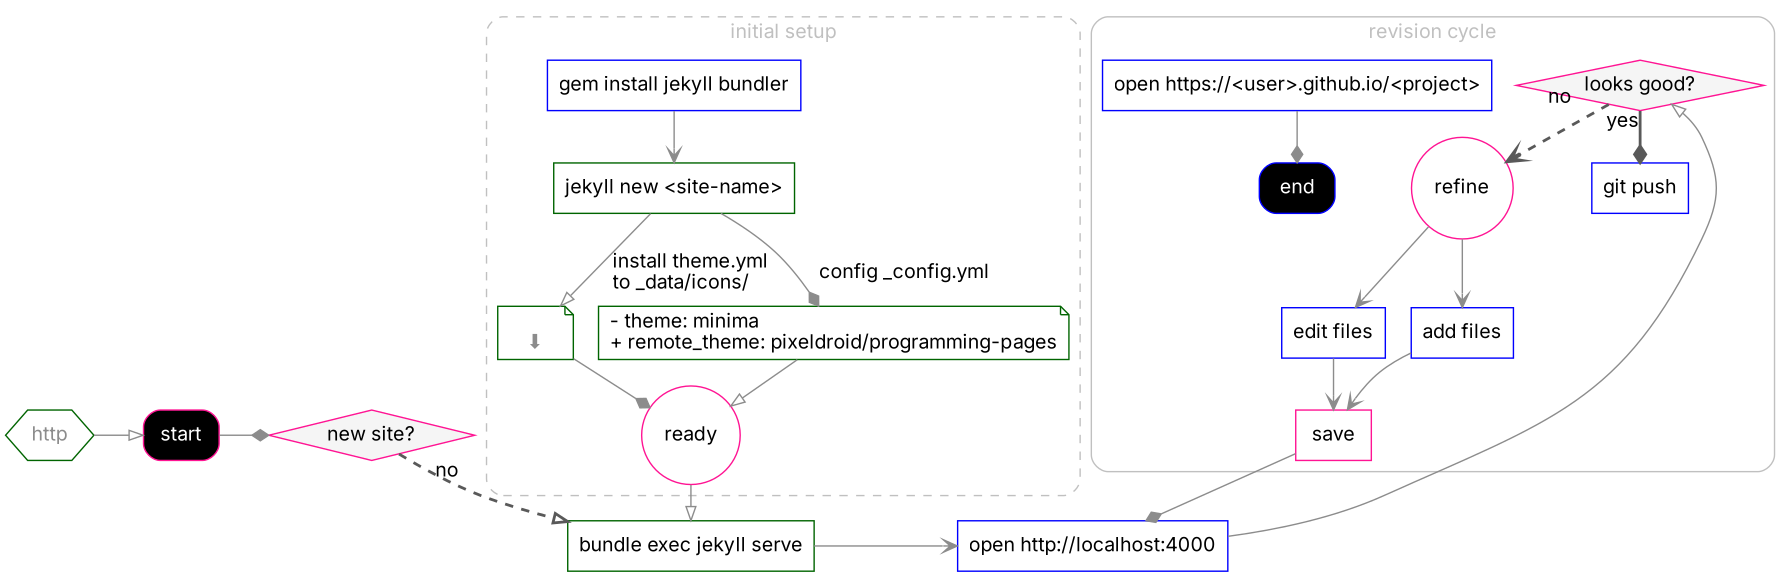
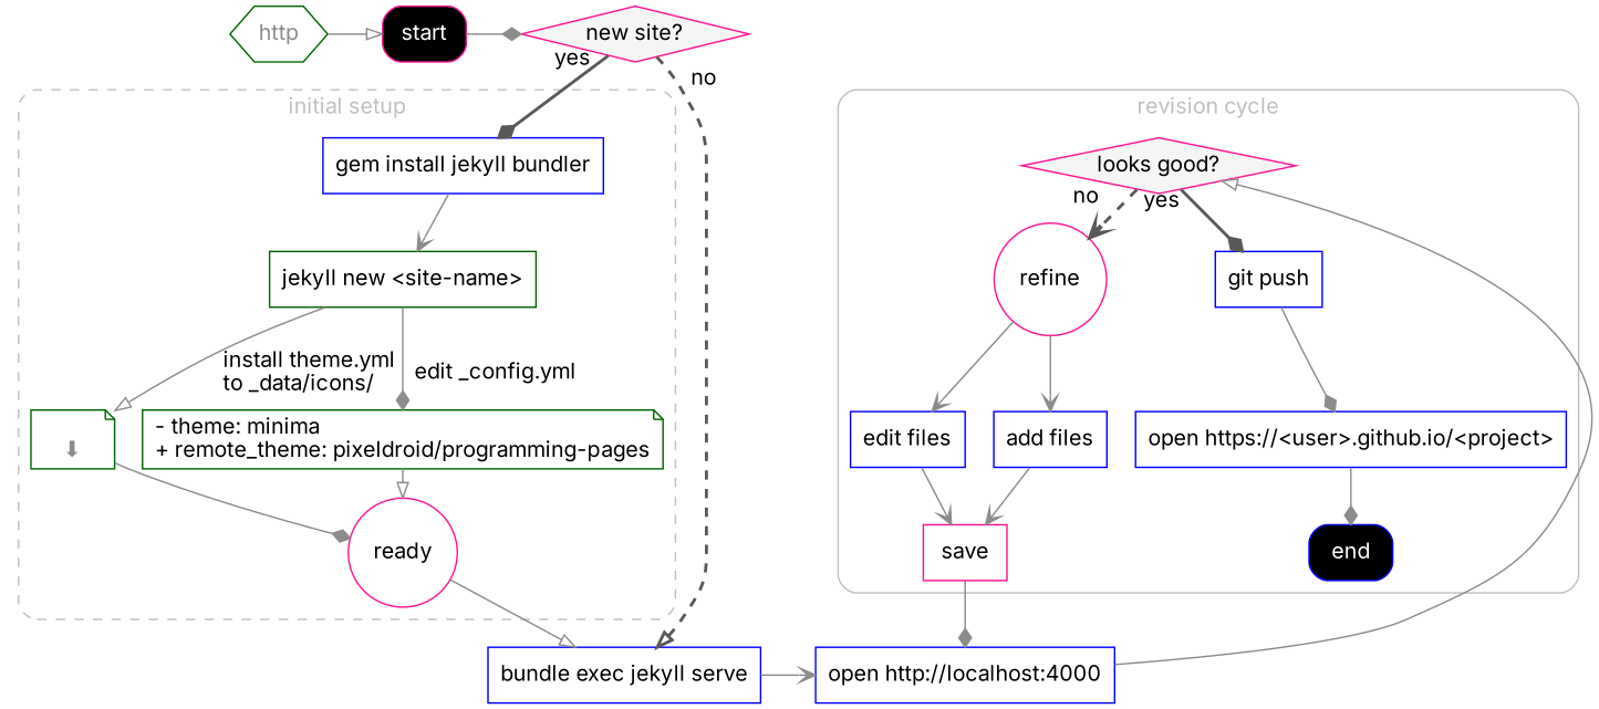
  digraph {
    fontname=Inter
    ranksep=0.25
    node [color=blue fontname=Inter shape=box fillcolor=black]
    edge [arrowhead=diamond color=grey55 fontname=Inter]
    n1 [color=darkgreen fontcolor=grey55 label=http shape=hexagon fillcolor=""]
    n2 [color=deeppink fontcolor=white label=start style="filled,rounded"]
    n3 [color=deeppink fillcolor=grey96 label="new site?" shape=diamond style=filled]
-   n4 [color=darkgreen label="bundle exec jekyll serve"]
+   n4 [label="bundle exec jekyll serve"]
    n5 [label="open http://localhost:4000"]
    n6 [color=deeppink label=ready shape=circle fillcolor=""]
    n7 [label="gem install jekyll bundler"]
    n8 [color=darkgreen label="jekyll new <site-name>"]
    n9 [color=darkgreen fontcolor=grey55 label=" \n⬇\n" shape=note]
    n10 [color=darkgreen label="- theme: minima\l+ remote_theme: pixeldroid/programming-pages\l" shape=note]
    n11 [color=deeppink label=refine shape=circle fillcolor=""]
    n12 [label="edit files"]
    n13 [label="add files"]
    n14 [color=deeppink fillcolor=grey96 label="looks good?" shape=diamond style=filled]
    n15 [label="git push"]
    n16 [fontcolor=white label=end style="filled,rounded"]
    n17 [color=deeppink label=save]
    n18 [label="open https://<user>.github.io/<project>"]
    subgraph sub_1 {
      rank=same
      n1
      n2
      n3
    }
    subgraph sub_2 {
      rank=same
      n4
      n5
    }
    subgraph cluster_3 {
      color=grey
      fontcolor=grey
      label="initial setup"
      style="dashed,rounded"
      n6
      n7
      n8
      n9
      n10
    }
    subgraph cluster_4 {
      color=grey
      fontcolor=grey
      label="revision cycle"
      style=rounded
      n11
      n12
      n13
      n14
      n15
      n16
      n17
      n18
    }
    n1 -> n2 [arrowhead=onormal]
    n2 -> n3
    n3 -> n4 [arrowhead=onormal color=grey35 labeldistance=1.5 penwidth=2 style=dashed taillabel="              no"]
+   n3 -> n7 [color=grey35 labeldistance=1 penwidth=2 taillabel="yes       "]
    n4 -> n5 [arrowhead=vee]
    n5 -> n14 [arrowhead=onormal constraint=false]
    n6 -> n4 [arrowhead=onormal]
    n7 -> n8 [arrowhead=vee]
    n8 -> n9 [arrowhead=onormal label="install theme.yml\lto _data/icons/\l"]
-   n8 -> n10 [label="  config _config.yml"]
+   n8 -> n10 [label="  edit _config.yml"]
    n9 -> n6
    n10 -> n6 [arrowhead=onormal]
    n11 -> n12 [arrowhead=vee]
    n11 -> n13 [arrowhead=vee]
    n12 -> n17 [arrowhead=vee]
    n13 -> n17 [arrowhead=vee]
    n14 -> n11 [arrowhead=vee color=grey35 labeldistance=3.5 penwidth=2 style=dashed taillabel="no\n "]
    n14 -> n15 [color=grey35 penwidth=2 taillabel="     yes"]
+   n15 -> n18
    n17 -> n5
    n18 -> n16
  }
